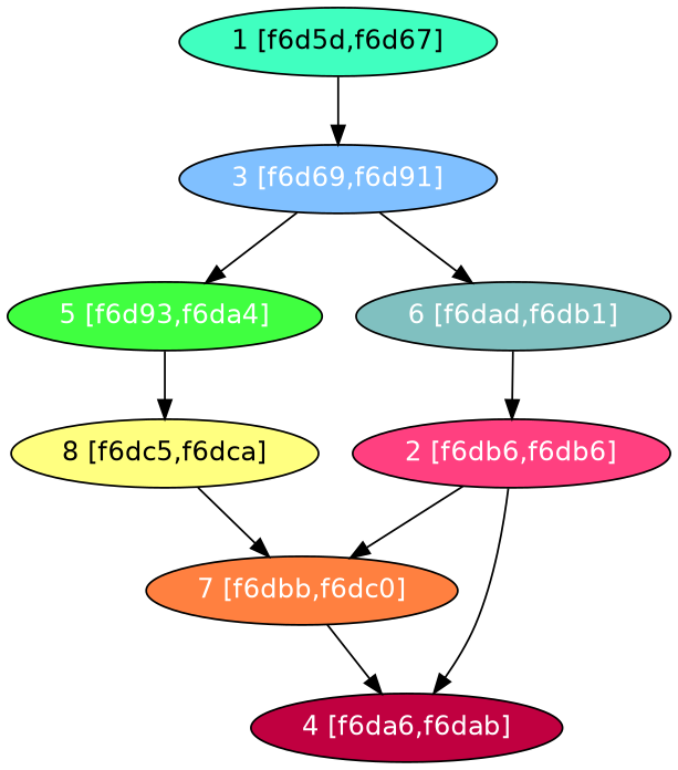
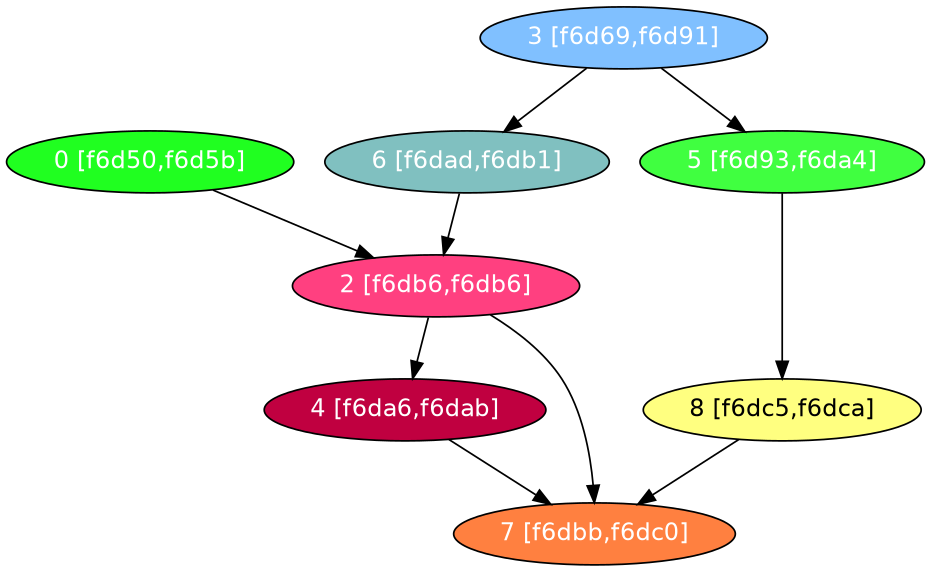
  digraph {
    fontname="DejaVu Sans"
    node [fontcolor="#ffffff" fontname="DejaVu Sans" shape=oval style=filled]
    edge [fontname="DejaVu Sans"]
+   n1 [fillcolor="#20FF20" label="0 [f6d50,f6d5b]"]
    n2 [fillcolor="#FF4080" label="2 [f6db6,f6db6]"]
-   n3 [fillcolor="#40FFC0" fontcolor="#000000" label="1 [f6d5d,f6d67]"]
    n4 [fillcolor="#80C0FF" label="3 [f6d69,f6d91]"]
    n5 [fillcolor="#C00040" label="4 [f6da6,f6dab]"]
    n6 [fillcolor="#FF8040" label="7 [f6dbb,f6dc0]"]
    n7 [fillcolor="#40FF40" label="5 [f6d93,f6da4]"]
    n8 [fillcolor="#80C0C0" label="6 [f6dad,f6db1]"]
    n9 [fillcolor="#FFFF80" fontcolor="#000000" label="8 [f6dc5,f6dca]"]
+   n1 -> n2
    n2 -> n5
    n2 -> n6
-   n3 -> n4
    n4 -> n7
    n4 -> n8
-   n6 -> n5
+   n5 -> n6
    n7 -> n9
    n8 -> n2
    n9 -> n6
  }
